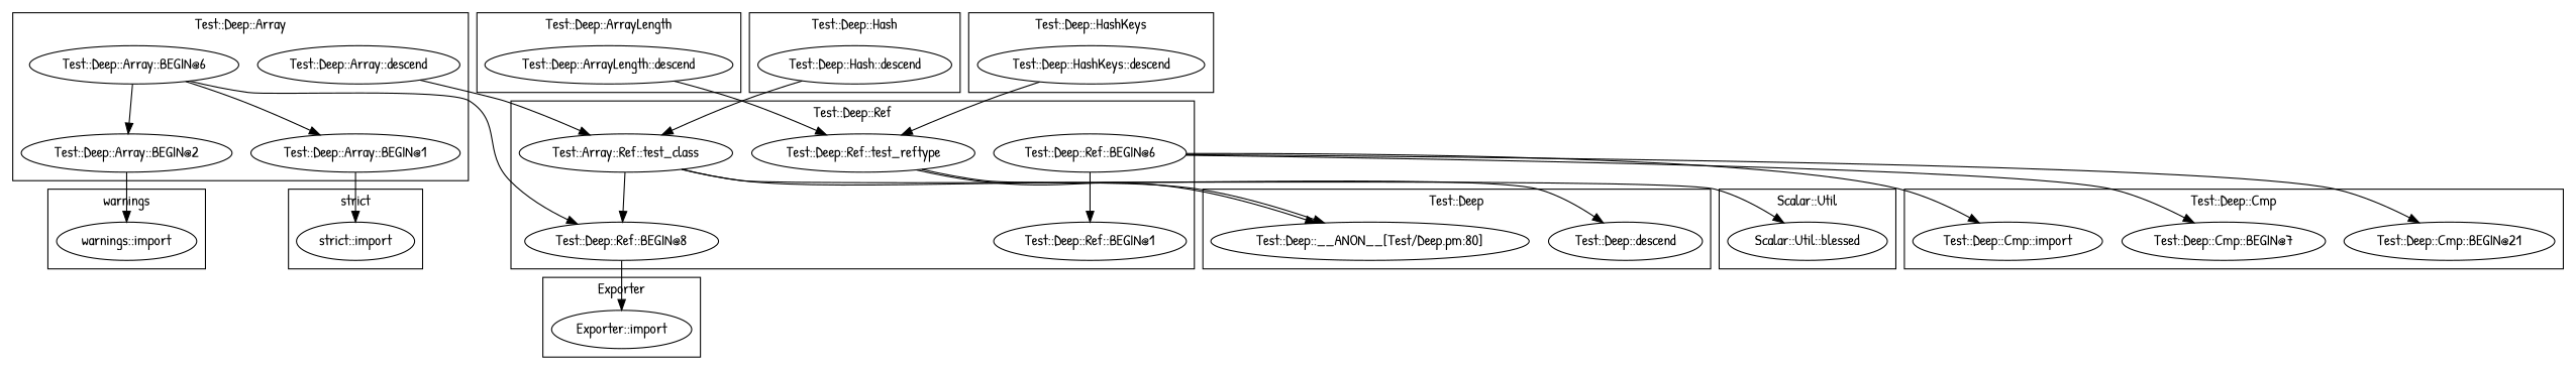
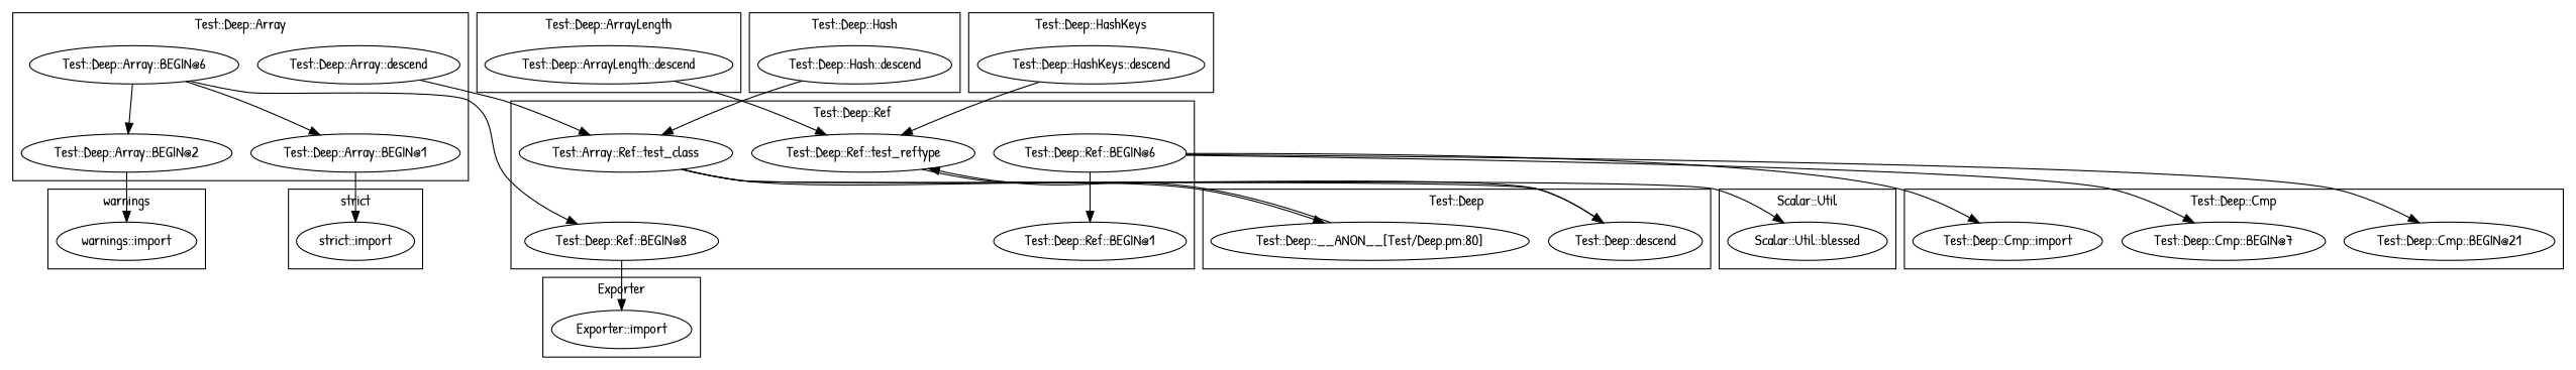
  digraph {
    fontname="Patrick Hand"
    node [fontname="Patrick Hand"]
    edge [fontname="Patrick Hand"]
    "Test::Deep::descend"
    "Test::Deep::__ANON__[Test/Deep.pm:80]"
    "Test::Deep::ArrayLength::descend"
    "warnings::import"
    "strict::import"
    n6 [label="Test::Array::Ref::test_class"]
    "Test::Deep::Ref::test_reftype"
    "Test::Deep::Ref::BEGIN@6"
    "Test::Deep::Ref::BEGIN@8"
    "Test::Deep::Ref::BEGIN@1"
    "Test::Deep::Hash::descend"
    "Test::Deep::HashKeys::descend"
    "Test::Deep::Cmp::import"
    "Test::Deep::Cmp::BEGIN@21"
    "Test::Deep::Cmp::BEGIN@7"
    "Scalar::Util::blessed"
    "Exporter::import"
    "Test::Deep::Array::descend"
    "Test::Deep::Array::BEGIN@2"
    "Test::Deep::Array::BEGIN@6"
    "Test::Deep::Array::BEGIN@1"
    subgraph cluster_1 {
      label="Test::Deep"
      "Test::Deep::descend"
      "Test::Deep::__ANON__[Test/Deep.pm:80]"
    }
    subgraph cluster_2 {
      label="Test::Deep::ArrayLength"
      "Test::Deep::ArrayLength::descend"
    }
    subgraph cluster_3 {
      label=warnings
      "warnings::import"
    }
    subgraph cluster_4 {
      label="strict"
      "strict::import"
    }
    subgraph cluster_5 {
      label="Test::Deep::Ref"
      n6
      "Test::Deep::Ref::test_reftype"
      "Test::Deep::Ref::BEGIN@6"
      "Test::Deep::Ref::BEGIN@8"
      "Test::Deep::Ref::BEGIN@1"
    }
    subgraph cluster_6 {
      label="Test::Deep::Hash"
      "Test::Deep::Hash::descend"
    }
    subgraph cluster_7 {
      label="Test::Deep::HashKeys"
      "Test::Deep::HashKeys::descend"
    }
    subgraph cluster_8 {
      label="Test::Deep::Cmp"
      "Test::Deep::Cmp::import"
      "Test::Deep::Cmp::BEGIN@21"
      "Test::Deep::Cmp::BEGIN@7"
    }
    subgraph cluster_9 {
      label="Scalar::Util"
      "Scalar::Util::blessed"
    }
    subgraph cluster_10 {
      label=Exporter
      "Exporter::import"
    }
    subgraph cluster_11 {
      label="Test::Deep::Array"
      "Test::Deep::Array::descend"
      "Test::Deep::Array::BEGIN@2"
      "Test::Deep::Array::BEGIN@6"
      "Test::Deep::Array::BEGIN@1"
    }
    "Test::Deep::ArrayLength::descend" -> "Test::Deep::Ref::test_reftype"
-   n6 -> "Test::Deep::Ref::BEGIN@8"
+   n6 -> "Test::Deep::descend"
    n6 -> "Test::Deep::__ANON__[Test/Deep.pm:80]"
    n6 -> "Scalar::Util::blessed"
    "Test::Deep::Ref::test_reftype" -> "Test::Deep::descend"
-   "Test::Deep::Ref::test_reftype" -> "Test::Deep::__ANON__[Test/Deep.pm:80]"
+   "Test::Deep::__ANON__[Test/Deep.pm:80]" -> "Test::Deep::Ref::test_reftype"
    "Test::Deep::Ref::BEGIN@6" -> "Test::Deep::Ref::BEGIN@1"
    "Test::Deep::Ref::BEGIN@6" -> "Test::Deep::Cmp::import"
    "Test::Deep::Ref::BEGIN@6" -> "Test::Deep::Cmp::BEGIN@21"
    "Test::Deep::Ref::BEGIN@6" -> "Test::Deep::Cmp::BEGIN@7"
    "Test::Deep::Ref::BEGIN@8" -> "Exporter::import"
    "Test::Deep::Hash::descend" -> n6
    "Test::Deep::HashKeys::descend" -> "Test::Deep::Ref::test_reftype"
    "Test::Deep::Array::descend" -> n6
    "Test::Deep::Array::BEGIN@2" -> "warnings::import"
    "Test::Deep::Array::BEGIN@6" -> "Test::Deep::Ref::BEGIN@8"
    "Test::Deep::Array::BEGIN@6" -> "Test::Deep::Array::BEGIN@2"
    "Test::Deep::Array::BEGIN@6" -> "Test::Deep::Array::BEGIN@1"
    "Test::Deep::Array::BEGIN@1" -> "strict::import"
  }
